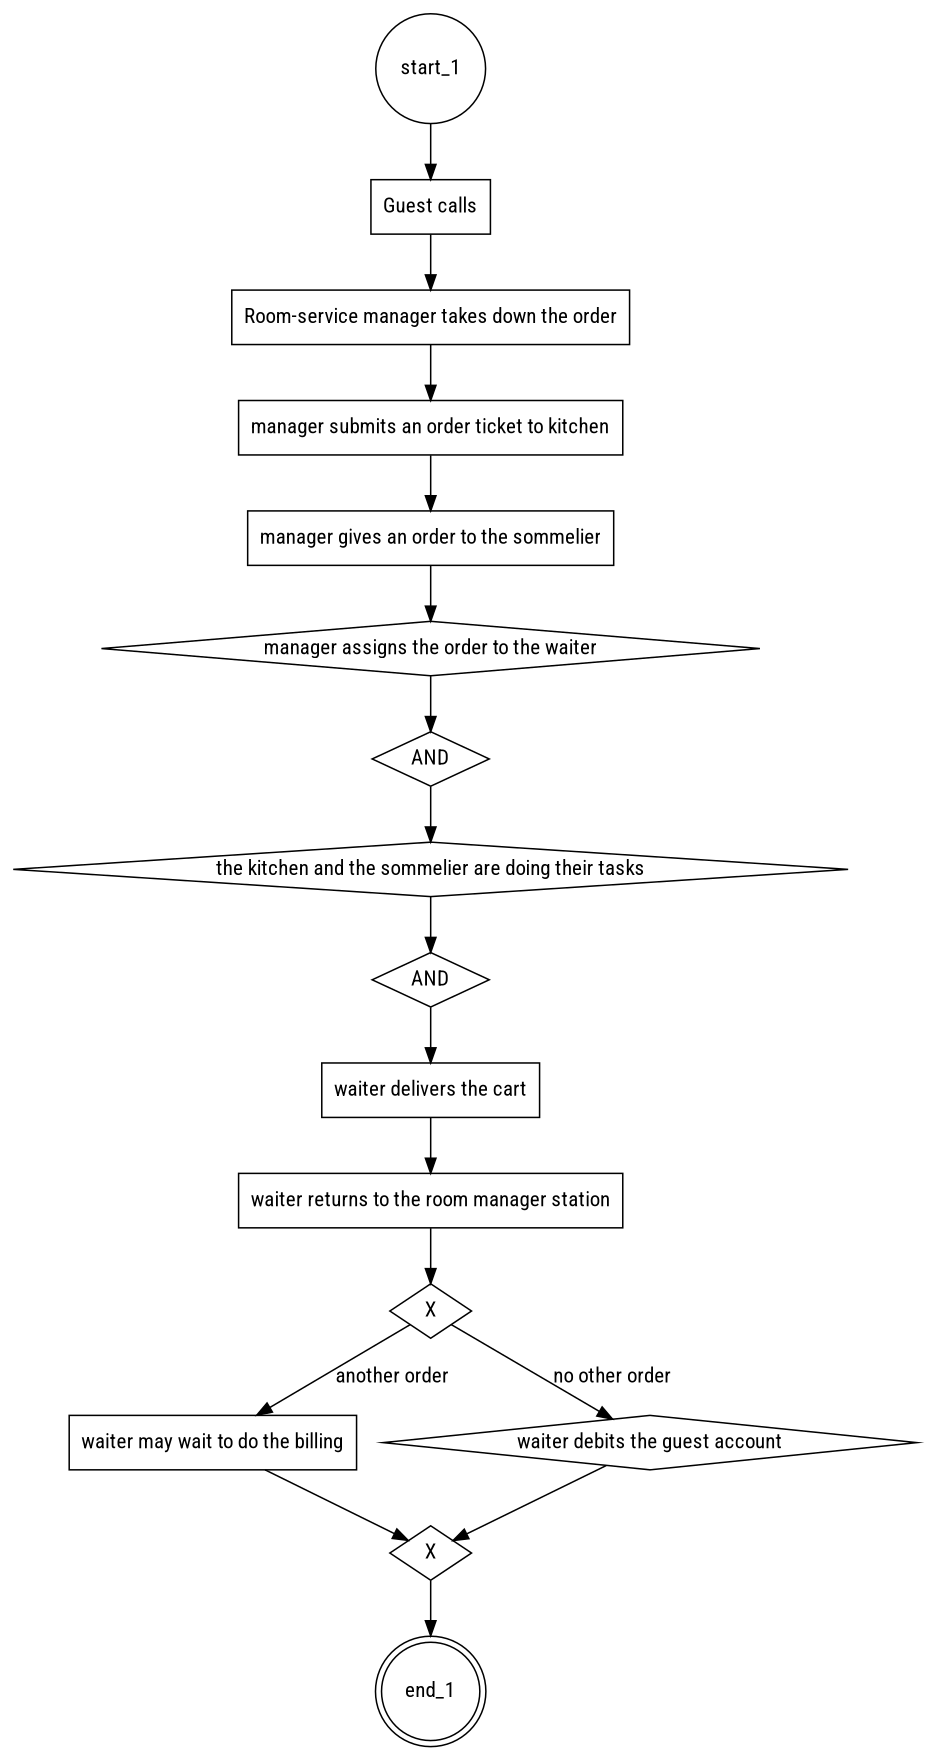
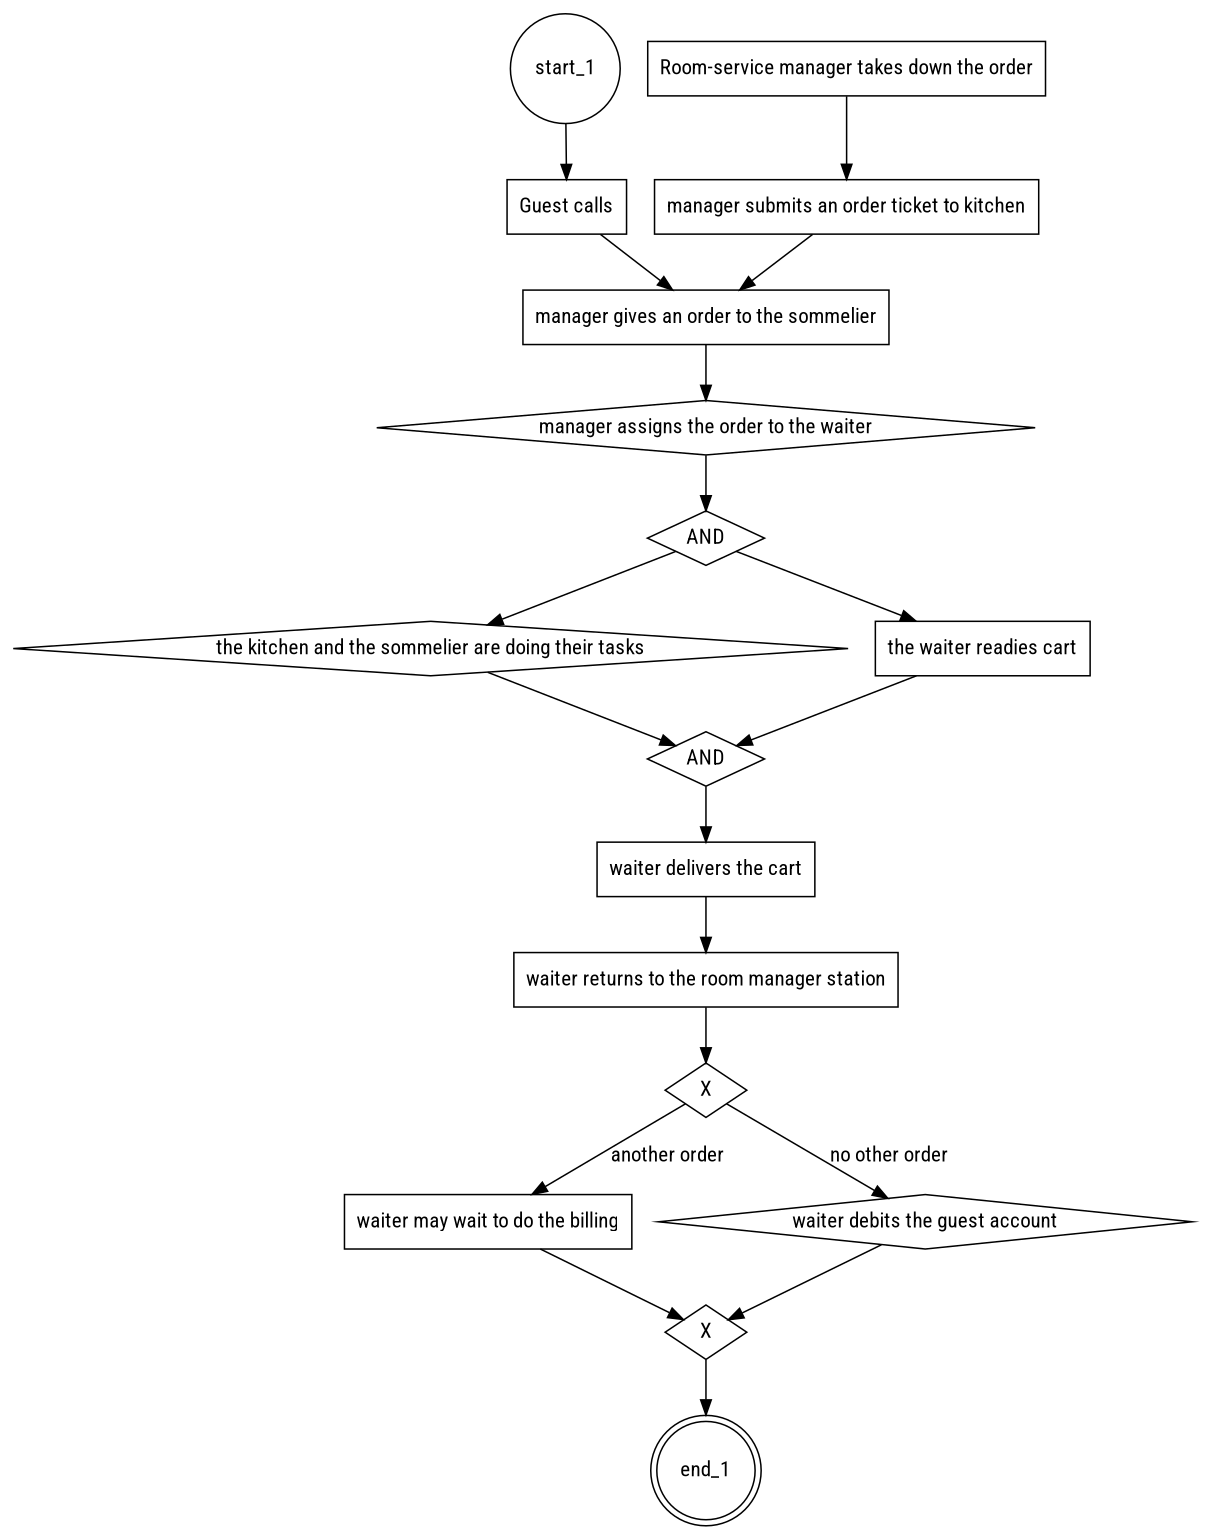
  digraph {
    fontname="Roboto Condensed"
    rankdir=TB
    node [fontname="Roboto Condensed" shape=rectangle]
    edge [fontname="Roboto Condensed"]
    start_1 [shape=circle]
    "Guest calls"
    "Room-service manager takes down the order"
    end_1 [shape=doublecircle]
    "manager submits an order ticket to kitchen"
    "manager gives an order to the sommelier"
    "manager assigns the order to the waiter" [shape=diamond]
    n8 [label=AND shape=diamond]
    "the kitchen and the sommelier are doing their tasks" [shape=diamond]
+   "the waiter readies cart"
    n11 [label=AND shape=diamond]
    "waiter delivers the cart"
    n13 [label="waiter returns to the room manager station"]
    n14 [label=X shape=diamond]
    "waiter may wait to do the billing"
    "waiter debits the guest account" [shape=diamond]
    n17 [label=X shape=diamond]
    start_1 -> "Guest calls"
-   "Guest calls" -> "Room-service manager takes down the order"
+   "Guest calls" -> "manager gives an order to the sommelier"
    "Room-service manager takes down the order" -> "manager submits an order ticket to kitchen"
    "manager submits an order ticket to kitchen" -> "manager gives an order to the sommelier"
    "manager gives an order to the sommelier" -> "manager assigns the order to the waiter"
    "manager assigns the order to the waiter" -> n8
    n8 -> "the kitchen and the sommelier are doing their tasks"
+   n8 -> "the waiter readies cart"
    "the kitchen and the sommelier are doing their tasks" -> n11
+   "the waiter readies cart" -> n11
    n11 -> "waiter delivers the cart"
    "waiter delivers the cart" -> n13
    n13 -> n14
    n14 -> "waiter may wait to do the billing" [label="another order"]
    n14 -> "waiter debits the guest account" [label="no other order"]
    "waiter may wait to do the billing" -> n17
    "waiter debits the guest account" -> n17
    n17 -> end_1
  }
